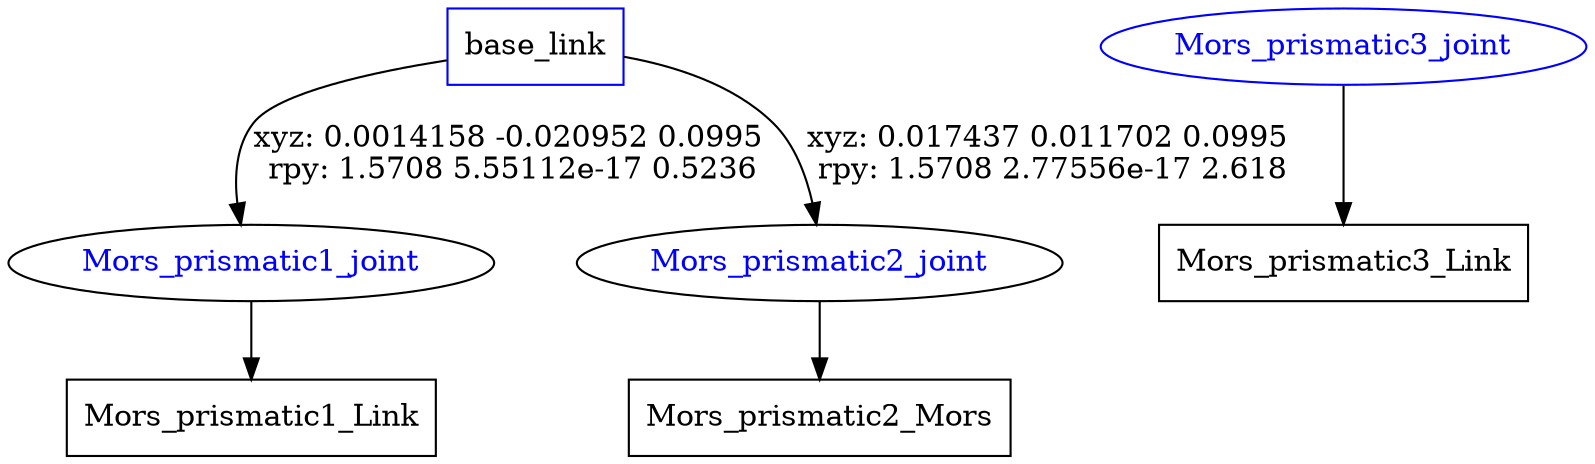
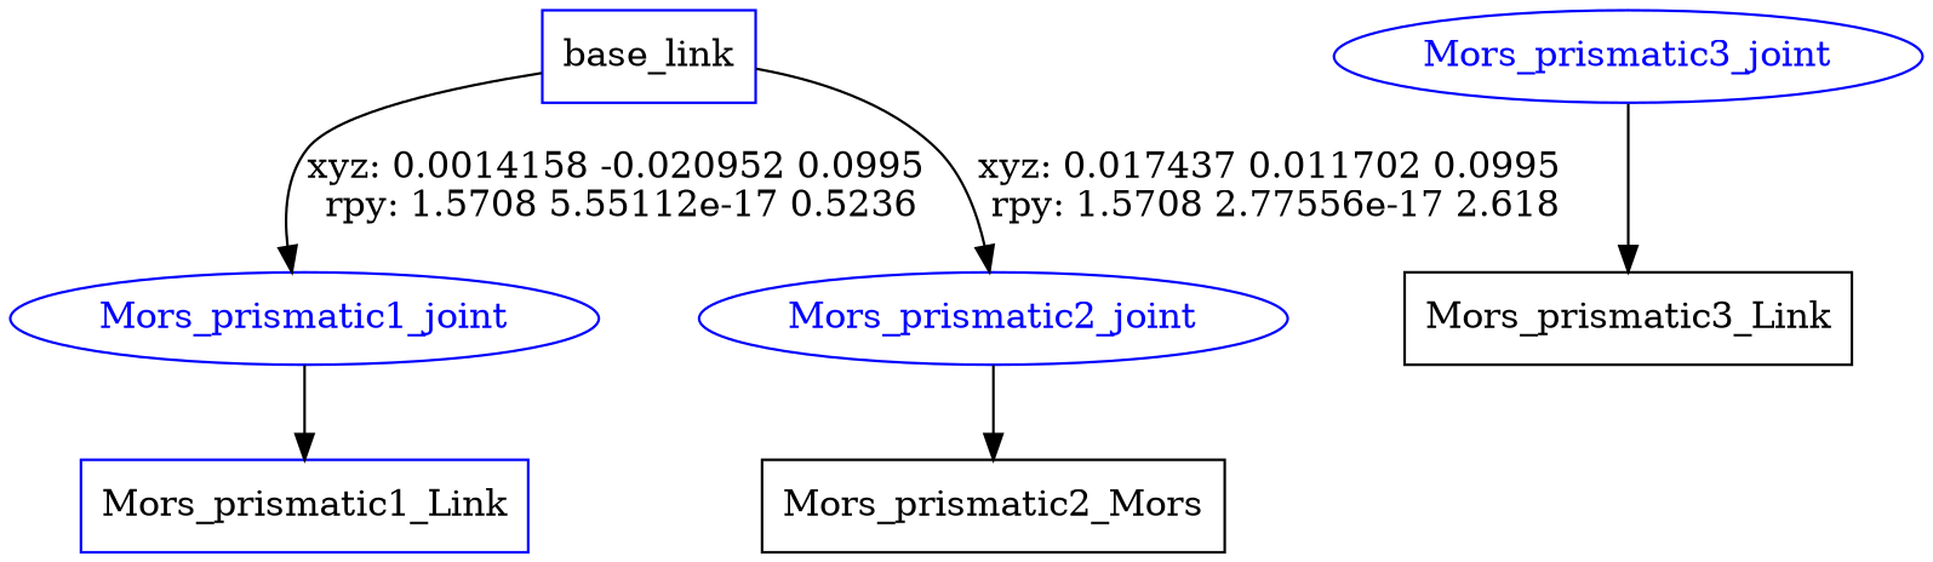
  digraph {
    node [color=blue shape=box]
    n1 [label=base_link]
-   Mors_prismatic1_joint [color=black fontcolor=blue shape=ellipse]
-   Mors_prismatic2_joint [color=black fontcolor=blue shape=ellipse]
-   n4 [label=Mors_prismatic1_Link color=""]
+   Mors_prismatic1_joint [fontcolor=blue shape=ellipse]
+   Mors_prismatic2_joint [fontcolor=blue shape=ellipse]
+   n4 [label=Mors_prismatic1_Link]
    n5 [label=Mors_prismatic2_Mors color=""]
    Mors_prismatic3_joint [fontcolor=blue shape=ellipse]
    n7 [label=Mors_prismatic3_Link color=""]
    n1 -> Mors_prismatic1_joint [label="xyz: 0.0014158 -0.020952 0.0995 \nrpy: 1.5708 5.55112e-17 0.5236"]
    n1 -> Mors_prismatic2_joint [label="xyz: 0.017437 0.011702 0.0995 \nrpy: 1.5708 2.77556e-17 2.618"]
    Mors_prismatic1_joint -> n4
    Mors_prismatic2_joint -> n5
    Mors_prismatic3_joint -> n7
  }
